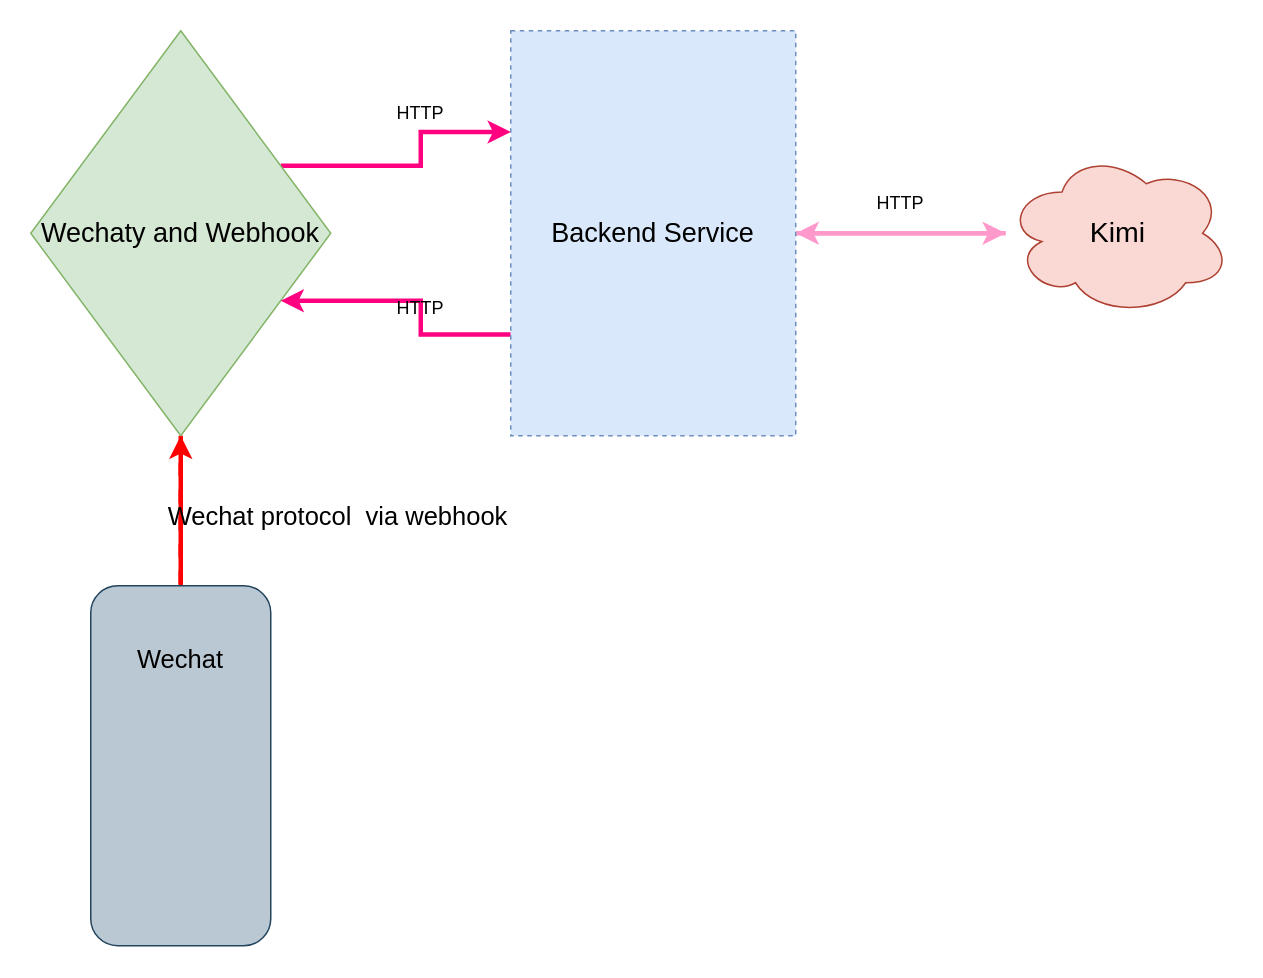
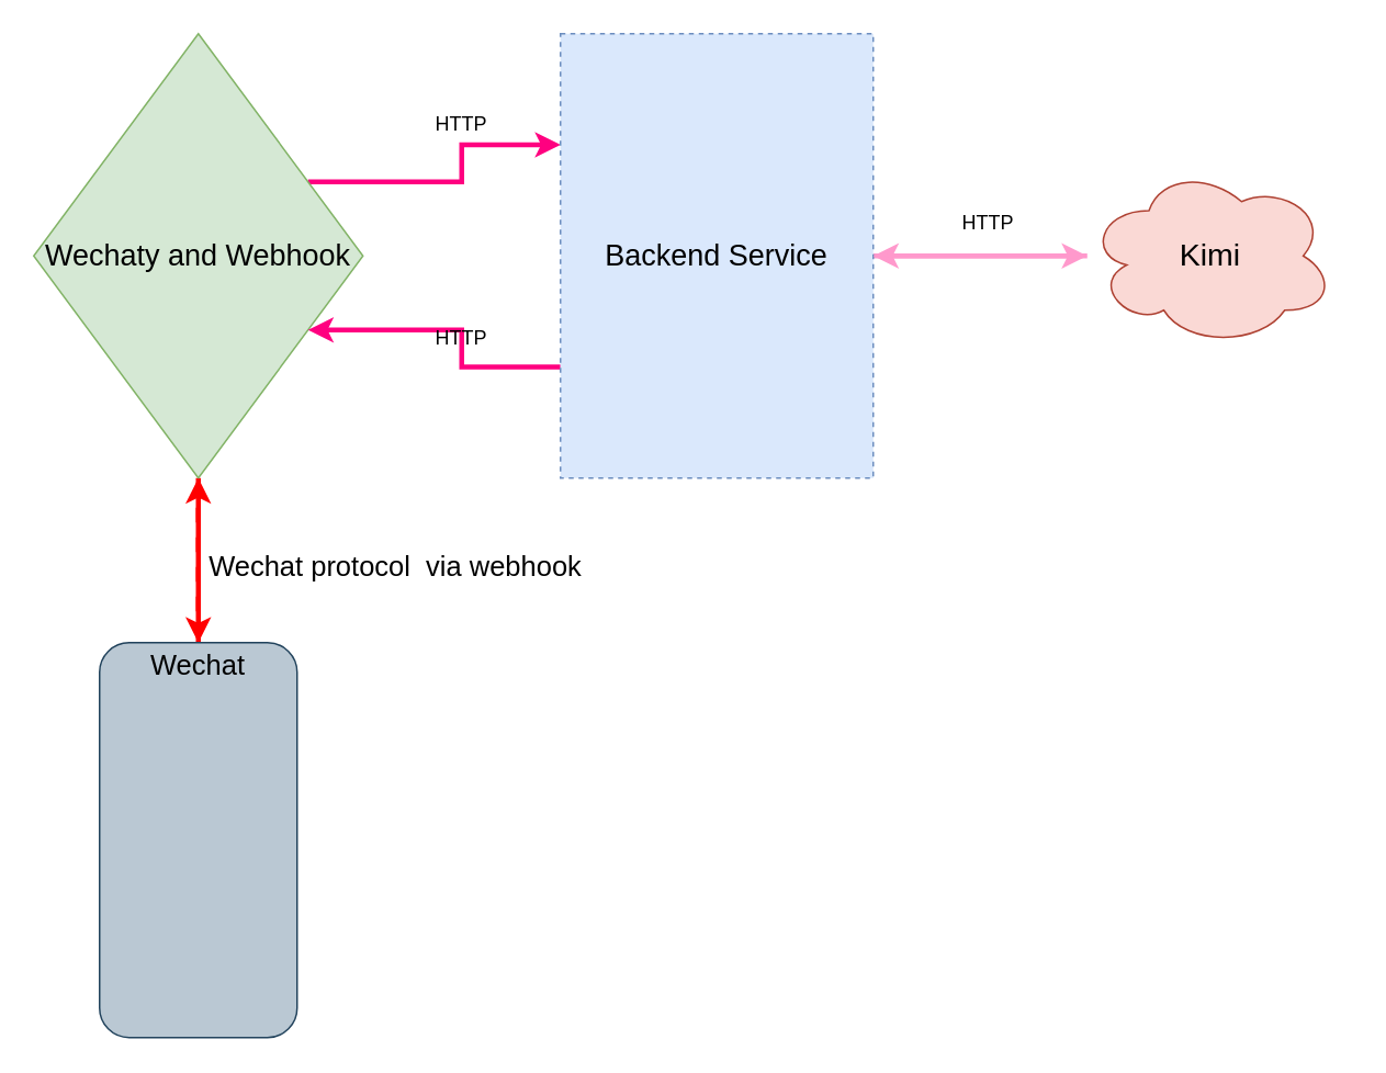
  <mxCell id="0" />
  <mxCell id="1" parent="0" />
  <mxCell id="2" style="edgeStyle=orthogonalEdgeStyle;rounded=0;orthogonalLoop=1;jettySize=auto;html=1;exitX=1;exitY=0.25;exitDx=0;exitDy=0;entryX=0;entryY=0.25;entryDx=0;entryDy=0;strokeWidth=3;strokeColor=#FF0080;" edge="1" parent="1" source="4" target="7"><mxGeometry relative="1" as="geometry" /></mxCell>
  <mxCell id="3" style="edgeStyle=orthogonalEdgeStyle;rounded=0;orthogonalLoop=1;jettySize=auto;html=1;fontColor=#FF33FF;strokeColor=#ff0000;strokeWidth=3;dashed=1;" edge="1" parent="1" source="4" target="14"><mxGeometry relative="1" as="geometry" /></mxCell>
  <mxCell id="4" value="Wechaty and Webhook" style="rhombus;whiteSpace=wrap;html=1;fillColor=#d5e8d4;strokeColor=#82b366;fontSize=18;" vertex="1" parent="1"><mxGeometry x="20" y="20" width="200" height="270" as="geometry" /></mxCell>
  <mxCell id="5" style="edgeStyle=orthogonalEdgeStyle;rounded=0;orthogonalLoop=1;jettySize=auto;html=1;exitX=0;exitY=0.75;exitDx=0;exitDy=0;entryX=1;entryY=0.75;entryDx=0;entryDy=0;strokeWidth=3;strokeColor=#FF0080;" edge="1" parent="1" source="7" target="4"><mxGeometry relative="1" as="geometry" /></mxCell>
  <mxCell id="6" style="edgeStyle=orthogonalEdgeStyle;rounded=0;orthogonalLoop=1;jettySize=auto;html=1;strokeWidth=3;strokeColor=#FF99CC;" edge="1" parent="1" source="7" target="11"><mxGeometry relative="1" as="geometry" /></mxCell>
  <mxCell id="7" value="&lt;font style=&quot;font-size: 18px;&quot;&gt;Backend Service&lt;/font&gt;" style="rounded=0;whiteSpace=wrap;html=1;fillColor=#dae8fc;strokeColor=#6c8ebf;dashed=1;" vertex="1" parent="1"><mxGeometry x="340" y="20" width="190" height="270" as="geometry" /></mxCell>
  <mxCell id="8" value="HTTP" style="text;html=1;align=center;verticalAlign=middle;whiteSpace=wrap;rounded=0;" vertex="1" parent="1"><mxGeometry x="250" y="60" width="60" height="30" as="geometry" /></mxCell>
  <mxCell id="9" value="HTTP" style="text;html=1;align=center;verticalAlign=middle;whiteSpace=wrap;rounded=0;" vertex="1" parent="1"><mxGeometry x="250" y="190" width="60" height="30" as="geometry" /></mxCell>
  <mxCell id="10" style="edgeStyle=orthogonalEdgeStyle;rounded=0;orthogonalLoop=1;jettySize=auto;html=1;strokeWidth=3;strokeColor=#FF99CC;" edge="1" parent="1" source="11" target="7"><mxGeometry relative="1" as="geometry" /></mxCell>
- <mxCell id="11" value="&lt;font style=&quot;font-size: 19px;&quot;&gt;Kimi&lt;/font&gt;" style="ellipse;shape=cloud;whiteSpace=wrap;html=1;fillColor=#fad9d5;strokeColor=#ae4132;" vertex="1" parent="1"><mxGeometry x="670" y="100" width="150" height="110" as="geometry" /></mxCell>
+ <mxCell id="11" value="&lt;font style=&quot;font-size: 19px;&quot;&gt;Kimi&lt;/font&gt;" style="ellipse;shape=cloud;whiteSpace=wrap;html=1;fillColor=#fad9d5;strokeColor=#ae4132;" vertex="1" parent="1"><mxGeometry x="660" y="100" width="150" height="110" as="geometry" /></mxCell>
  <mxCell id="12" style="edgeStyle=orthogonalEdgeStyle;rounded=0;orthogonalLoop=1;jettySize=auto;html=1;fontColor=#FF33FF;strokeColor=#ff0000;strokeWidth=3;" edge="1" parent="1" source="13" target="4"><mxGeometry relative="1" as="geometry" /></mxCell>
  <mxCell id="13" value="" style="rounded=1;whiteSpace=wrap;html=1;fillColor=#bac8d3;strokeColor=#23445d;" vertex="1" parent="1"><mxGeometry x="60" y="390" width="120" height="240" as="geometry" /></mxCell>
- <mxCell id="14" value="Wechat" style="text;html=1;align=center;verticalAlign=middle;whiteSpace=wrap;rounded=0;fontSize=17;fontColor=#000000;strokeWidth=3;" vertex="1" parent="1"><mxGeometry x="90" y="425" width="60" height="30" as="geometry" /></mxCell>
- <mxCell id="15" value="&lt;font style=&quot;font-size: 17px;&quot;&gt;Wechat&amp;nbsp;protocol &amp;nbsp;via webhook&lt;/font&gt;" style="text;html=1;align=center;verticalAlign=middle;whiteSpace=wrap;rounded=0;" vertex="1" parent="1"><mxGeometry x="105" y="330" width="240" height="30" as="geometry" /></mxCell>
+ <mxCell id="14" value="Wechat" style="text;html=1;align=center;verticalAlign=middle;whiteSpace=wrap;rounded=0;fontSize=17;fontColor=#000000;strokeWidth=3;" vertex="1" parent="1"><mxGeometry x="90" y="390" width="60" height="30" as="geometry" /></mxCell>
+ <mxCell id="15" value="&lt;font style=&quot;font-size: 17px;&quot;&gt;Wechat&amp;nbsp;protocol &amp;nbsp;via webhook&lt;/font&gt;" style="text;html=1;align=center;verticalAlign=middle;whiteSpace=wrap;rounded=0;" vertex="1" parent="1"><mxGeometry x="120" y="330" width="240" height="30" as="geometry" /></mxCell>
  <mxCell id="16" value="HTTP" style="text;html=1;align=center;verticalAlign=middle;whiteSpace=wrap;rounded=0;" vertex="1" parent="1"><mxGeometry x="570" y="120" width="60" height="30" as="geometry" /></mxCell>
